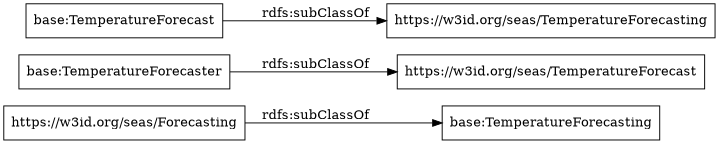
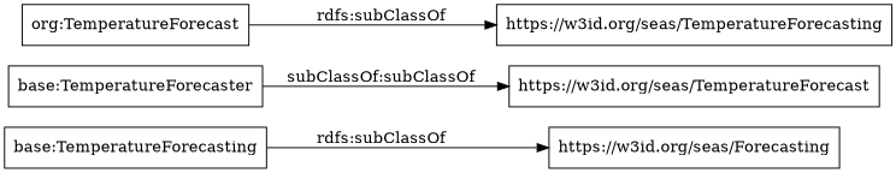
  digraph {
    rankdir=LR
    node [color=black shape=rectangle]
    "base:TemperatureForecasting"
    "https://w3id.org/seas/Forecasting"
    n3 [label="https://w3id.org/seas/TemperatureForecast"]
    "base:TemperatureForecaster"
    n5 [label="https://w3id.org/seas/TemperatureForecasting"]
-   "base:TemperatureForecast"
-   "https://w3id.org/seas/Forecasting" -> "base:TemperatureForecasting" [label="rdfs:subClassOf"]
-   "base:TemperatureForecaster" -> n3 [label="rdfs:subClassOf"]
+   "base:TemperatureForecast" [label="org:TemperatureForecast"]
+   "base:TemperatureForecasting" -> "https://w3id.org/seas/Forecasting" [label="rdfs:subClassOf"]
+   "base:TemperatureForecaster" -> n3 [label="subClassOf:subClassOf"]
    "base:TemperatureForecast" -> n5 [label="rdfs:subClassOf"]
  }
